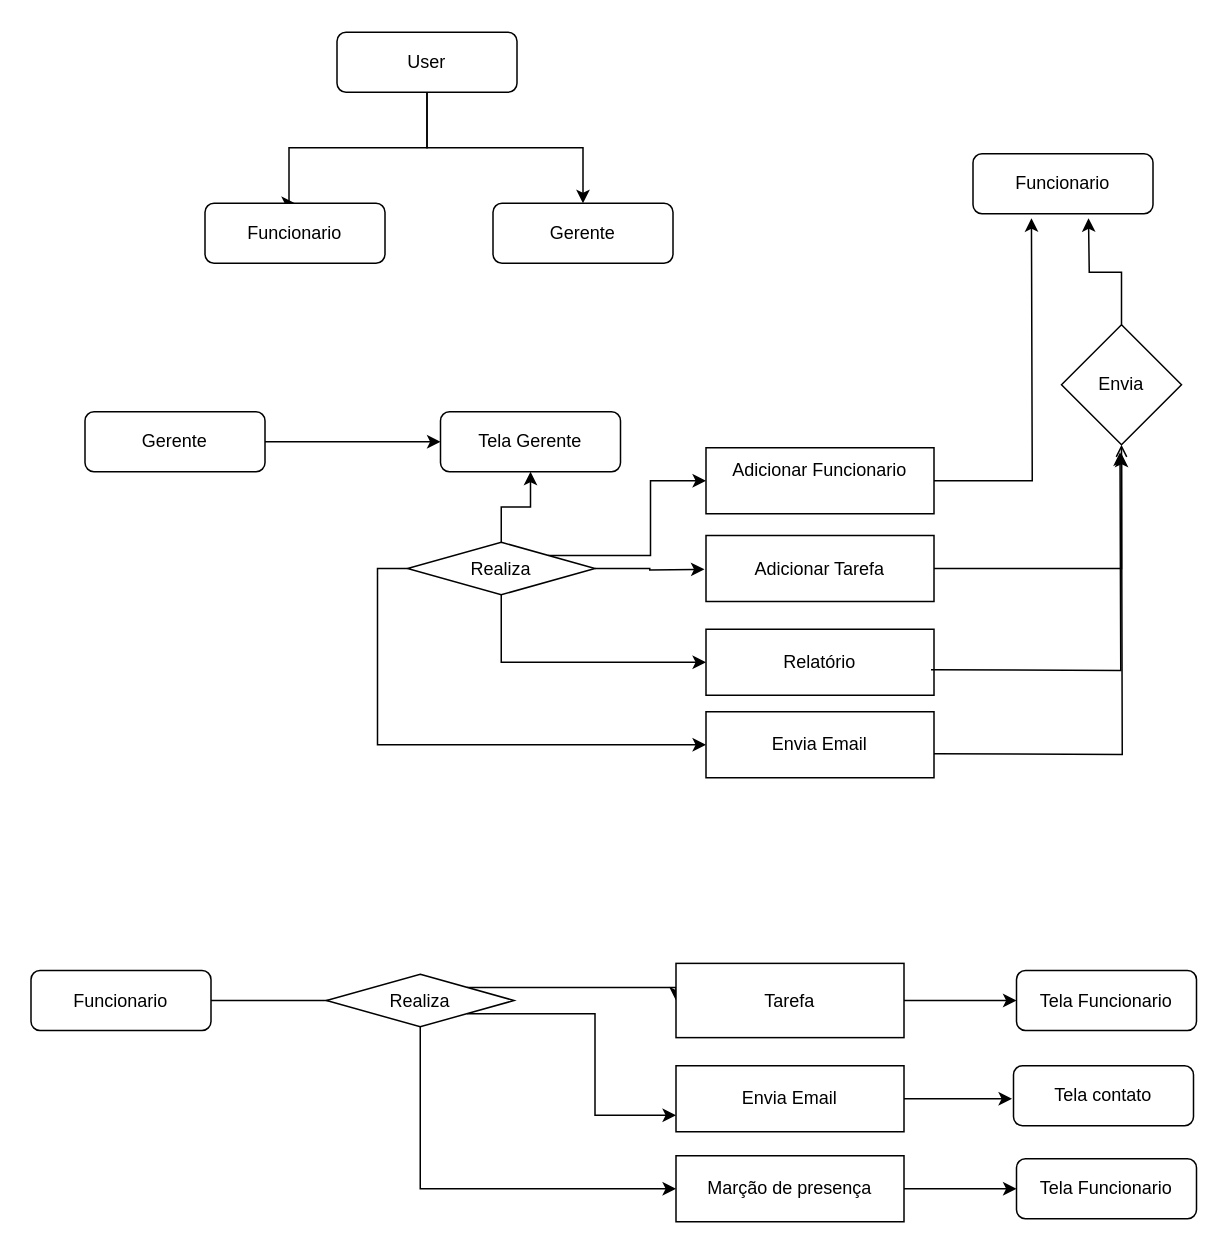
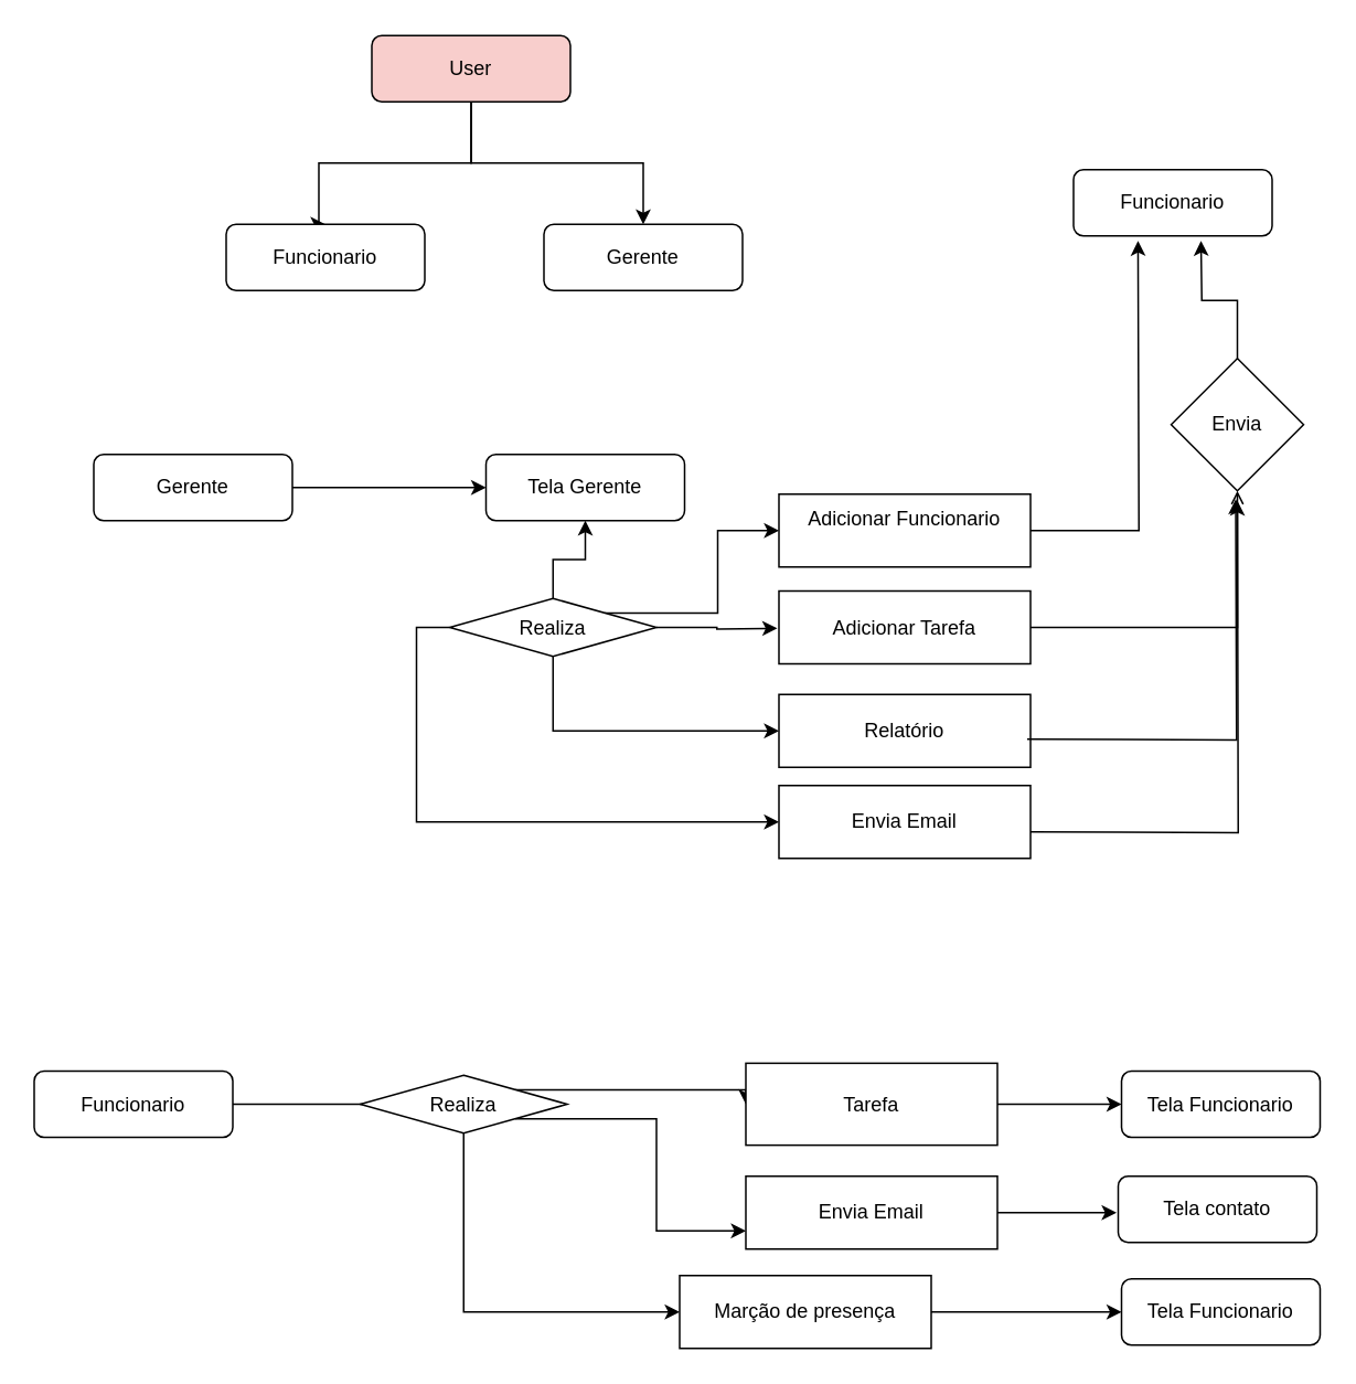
  <mxCell id="0" />
  <mxCell id="1" parent="0" />
  <mxCell id="2" style="edgeStyle=orthogonalEdgeStyle;rounded=0;orthogonalLoop=1;jettySize=auto;html=1;entryX=0.5;entryY=0;entryDx=0;entryDy=0;" parent="1" source="4" target="6" edge="1"><mxGeometry relative="1" as="geometry"><Array as="points"><mxPoint x="284" y="98" /><mxPoint x="192" y="98" /></Array></mxGeometry></mxCell>
  <mxCell id="3" style="edgeStyle=orthogonalEdgeStyle;rounded=0;orthogonalLoop=1;jettySize=auto;html=1;" parent="1" source="4" target="5" edge="1"><mxGeometry relative="1" as="geometry" /></mxCell>
- <mxCell id="4" value="User" style="rounded=1;whiteSpace=wrap;html=1;" parent="1" vertex="1"><mxGeometry x="224" y="21" width="120" height="40" as="geometry" /></mxCell>
+ <mxCell id="4" value="User" style="rounded=1;whiteSpace=wrap;html=1;fillColor=#f8cecc;" parent="1" vertex="1"><mxGeometry x="224" y="21" width="120" height="40" as="geometry" /></mxCell>
  <mxCell id="5" value="Gerente" style="rounded=1;whiteSpace=wrap;html=1;" parent="1" vertex="1"><mxGeometry x="328" y="135" width="120" height="40" as="geometry" /></mxCell>
  <mxCell id="6" value="Funcionario" style="rounded=1;whiteSpace=wrap;html=1;" parent="1" vertex="1"><mxGeometry x="136" y="135" width="120" height="40" as="geometry" /></mxCell>
  <mxCell id="7" style="edgeStyle=orthogonalEdgeStyle;rounded=0;orthogonalLoop=1;jettySize=auto;html=1;exitX=1;exitY=0.5;exitDx=0;exitDy=0;entryX=0;entryY=0.5;entryDx=0;entryDy=0;" parent="1" source="8" target="9" edge="1"><mxGeometry relative="1" as="geometry" /></mxCell>
  <mxCell id="8" value="Gerente" style="rounded=1;whiteSpace=wrap;html=1;" parent="1" vertex="1"><mxGeometry x="56" y="274" width="120" height="40" as="geometry" /></mxCell>
  <mxCell id="9" value="Tela Gerente" style="rounded=1;whiteSpace=wrap;html=1;" parent="1" vertex="1"><mxGeometry x="293" y="274" width="120" height="40" as="geometry" /></mxCell>
  <mxCell id="10" value="" style="edgeStyle=orthogonalEdgeStyle;rounded=0;orthogonalLoop=1;jettySize=auto;html=1;entryX=0.183;entryY=1;entryDx=0;entryDy=0;entryPerimeter=0;" parent="1" source="11" edge="1"><mxGeometry relative="1" as="geometry"><mxPoint x="686.96" y="145" as="targetPoint" /></mxGeometry></mxCell>
  <mxCell id="11" value="&#10;Adicionar Funcionario&#10;&#10;" style="rounded=0;whiteSpace=wrap;html=1;" parent="1" vertex="1"><mxGeometry x="470" y="298" width="152" height="44" as="geometry" /></mxCell>
  <mxCell id="12" style="edgeStyle=orthogonalEdgeStyle;rounded=0;orthogonalLoop=1;jettySize=auto;html=1;exitX=1;exitY=0.5;exitDx=0;exitDy=0;entryX=0.5;entryY=1;entryDx=0;entryDy=0;endArrow=open;" parent="1" source="13" target="23" edge="1"><mxGeometry relative="1" as="geometry"><mxPoint x="695" y="379" as="targetPoint" /></mxGeometry></mxCell>
  <mxCell id="13" value="Adicionar Tarefa" style="rounded=0;whiteSpace=wrap;html=1;" parent="1" vertex="1"><mxGeometry x="470" y="356.5" width="152" height="44" as="geometry" /></mxCell>
  <mxCell id="14" value="" style="edgeStyle=orthogonalEdgeStyle;rounded=0;orthogonalLoop=1;jettySize=auto;html=1;" parent="1" source="19" target="9" edge="1"><mxGeometry relative="1" as="geometry" /></mxCell>
  <mxCell id="15" style="edgeStyle=orthogonalEdgeStyle;rounded=0;orthogonalLoop=1;jettySize=auto;html=1;exitX=0.5;exitY=1;exitDx=0;exitDy=0;entryX=0;entryY=0.5;entryDx=0;entryDy=0;" parent="1" source="19" target="20" edge="1"><mxGeometry relative="1" as="geometry" /></mxCell>
  <mxCell id="16" style="edgeStyle=orthogonalEdgeStyle;rounded=0;orthogonalLoop=1;jettySize=auto;html=1;exitX=1;exitY=0.5;exitDx=0;exitDy=0;" parent="1" source="19" edge="1"><mxGeometry relative="1" as="geometry"><mxPoint x="469" y="379" as="targetPoint" /></mxGeometry></mxCell>
  <mxCell id="17" style="edgeStyle=orthogonalEdgeStyle;rounded=0;orthogonalLoop=1;jettySize=auto;html=1;exitX=0;exitY=0.5;exitDx=0;exitDy=0;entryX=0;entryY=0.5;entryDx=0;entryDy=0;" parent="1" source="19" target="21" edge="1"><mxGeometry relative="1" as="geometry" /></mxCell>
  <mxCell id="18" style="edgeStyle=orthogonalEdgeStyle;rounded=0;orthogonalLoop=1;jettySize=auto;html=1;exitX=1;exitY=0;exitDx=0;exitDy=0;entryX=0;entryY=0.5;entryDx=0;entryDy=0;" parent="1" source="19" target="11" edge="1"><mxGeometry relative="1" as="geometry" /></mxCell>
  <mxCell id="19" value="Realiza " style="rhombus;whiteSpace=wrap;html=1;" parent="1" vertex="1"><mxGeometry x="271" y="361" width="125" height="35" as="geometry" /></mxCell>
  <mxCell id="20" value="Relatório " style="rounded=0;whiteSpace=wrap;html=1;" parent="1" vertex="1"><mxGeometry x="470" y="419" width="152" height="44" as="geometry" /></mxCell>
  <mxCell id="21" value="Envia Email" style="rounded=0;whiteSpace=wrap;html=1;" parent="1" vertex="1"><mxGeometry x="470" y="474" width="152" height="44" as="geometry" /></mxCell>
  <mxCell id="22" value="" style="edgeStyle=orthogonalEdgeStyle;rounded=0;orthogonalLoop=1;jettySize=auto;html=1;" parent="1" source="23" edge="1"><mxGeometry relative="1" as="geometry"><mxPoint x="725" y="145" as="targetPoint" /></mxGeometry></mxCell>
  <mxCell id="23" value="Envia" style="rhombus;whiteSpace=wrap;html=1;rounded=0;" parent="1" vertex="1"><mxGeometry x="707" y="216" width="80" height="80" as="geometry" /></mxCell>
  <mxCell id="24" value="" style="edgeStyle=orthogonalEdgeStyle;rounded=0;orthogonalLoop=1;jettySize=auto;html=1;" parent="1" edge="1"><mxGeometry relative="1" as="geometry"><mxPoint x="620" y="446" as="sourcePoint" /><mxPoint x="746" y="301" as="targetPoint" /></mxGeometry></mxCell>
  <mxCell id="25" value="" style="edgeStyle=orthogonalEdgeStyle;rounded=0;orthogonalLoop=1;jettySize=auto;html=1;" parent="1" edge="1"><mxGeometry relative="1" as="geometry"><mxPoint x="622" y="502" as="sourcePoint" /><mxPoint x="747" y="302" as="targetPoint" /></mxGeometry></mxCell>
  <mxCell id="26" value="" style="edgeStyle=orthogonalEdgeStyle;rounded=0;orthogonalLoop=1;jettySize=auto;html=1;" parent="1" source="27" edge="1"><mxGeometry relative="1" as="geometry"><mxPoint x="269" y="666.5" as="targetPoint" /></mxGeometry></mxCell>
  <mxCell id="27" value="Funcionario" style="rounded=1;whiteSpace=wrap;html=1;" parent="1" vertex="1"><mxGeometry x="20" y="646.5" width="120" height="40" as="geometry" /></mxCell>
  <mxCell id="28" style="edgeStyle=orthogonalEdgeStyle;rounded=0;orthogonalLoop=1;jettySize=auto;html=1;exitX=1;exitY=0;exitDx=0;exitDy=0;entryX=0;entryY=0.5;entryDx=0;entryDy=0;" edge="1" parent="1" source="31" target="33"><mxGeometry relative="1" as="geometry"><Array as="points"><mxPoint x="450" y="658" /></Array></mxGeometry></mxCell>
  <mxCell id="29" style="edgeStyle=orthogonalEdgeStyle;rounded=0;orthogonalLoop=1;jettySize=auto;html=1;exitX=1;exitY=1;exitDx=0;exitDy=0;entryX=0;entryY=0.75;entryDx=0;entryDy=0;" edge="1" parent="1" source="31" target="36"><mxGeometry relative="1" as="geometry" /></mxCell>
  <mxCell id="30" style="edgeStyle=orthogonalEdgeStyle;rounded=0;orthogonalLoop=1;jettySize=auto;html=1;exitX=0.5;exitY=1;exitDx=0;exitDy=0;entryX=0;entryY=0.5;entryDx=0;entryDy=0;" edge="1" parent="1" source="31" target="38"><mxGeometry relative="1" as="geometry" /></mxCell>
  <mxCell id="31" value="Realiza " style="rhombus;whiteSpace=wrap;html=1;" parent="1" vertex="1"><mxGeometry x="217" y="649" width="125" height="35" as="geometry" /></mxCell>
  <mxCell id="32" style="edgeStyle=orthogonalEdgeStyle;rounded=0;orthogonalLoop=1;jettySize=auto;html=1;exitX=1;exitY=0.5;exitDx=0;exitDy=0;entryX=0;entryY=0.5;entryDx=0;entryDy=0;" parent="1" source="33" target="39" edge="1"><mxGeometry relative="1" as="geometry" /></mxCell>
  <mxCell id="33" value="Tarefa" style="rounded=0;whiteSpace=wrap;html=1;" parent="1" vertex="1"><mxGeometry x="450" y="641.75" width="152" height="49.5" as="geometry" /></mxCell>
  <mxCell id="34" style="edgeStyle=orthogonalEdgeStyle;rounded=0;orthogonalLoop=1;jettySize=auto;html=1;exitX=0.5;exitY=1;exitDx=0;exitDy=0;" parent="1" edge="1"><mxGeometry relative="1" as="geometry"><mxPoint x="560" y="20.5" as="sourcePoint" /><mxPoint x="560" y="20.5" as="targetPoint" /></mxGeometry></mxCell>
  <mxCell id="35" style="edgeStyle=orthogonalEdgeStyle;rounded=0;orthogonalLoop=1;jettySize=auto;html=1;exitX=1;exitY=0.5;exitDx=0;exitDy=0;" parent="1" source="36" edge="1"><mxGeometry relative="1" as="geometry"><mxPoint x="674" y="732" as="targetPoint" /></mxGeometry></mxCell>
  <mxCell id="36" value="Envia Email" style="rounded=0;whiteSpace=wrap;html=1;" parent="1" vertex="1"><mxGeometry x="450" y="710" width="152" height="44" as="geometry" /></mxCell>
  <mxCell id="37" style="edgeStyle=orthogonalEdgeStyle;rounded=0;orthogonalLoop=1;jettySize=auto;html=1;exitX=1;exitY=0.5;exitDx=0;exitDy=0;entryX=0;entryY=0.5;entryDx=0;entryDy=0;" parent="1" source="38" target="41" edge="1"><mxGeometry relative="1" as="geometry" /></mxCell>
- <mxCell id="38" value="Marção de presença" style="rounded=0;whiteSpace=wrap;html=1;" parent="1" vertex="1"><mxGeometry x="450" y="770" width="152" height="44" as="geometry" /></mxCell>
+ <mxCell id="38" value="Marção de presença" style="rounded=0;whiteSpace=wrap;html=1;" parent="1" vertex="1"><mxGeometry x="410" y="770" width="152" height="44" as="geometry" /></mxCell>
  <mxCell id="39" value="Tela Funcionario" style="rounded=1;whiteSpace=wrap;html=1;" parent="1" vertex="1"><mxGeometry x="677" y="646.5" width="120" height="40" as="geometry" /></mxCell>
  <mxCell id="40" value="Tela contato" style="rounded=1;whiteSpace=wrap;html=1;" parent="1" vertex="1"><mxGeometry x="675" y="710" width="120" height="40" as="geometry" /></mxCell>
  <mxCell id="41" value="Tela Funcionario" style="rounded=1;whiteSpace=wrap;html=1;" parent="1" vertex="1"><mxGeometry x="677" y="772" width="120" height="40" as="geometry" /></mxCell>
  <mxCell id="42" value="Funcionario" style="rounded=1;whiteSpace=wrap;html=1;" parent="1" vertex="1"><mxGeometry x="648" y="102" width="120" height="40" as="geometry" /></mxCell>
